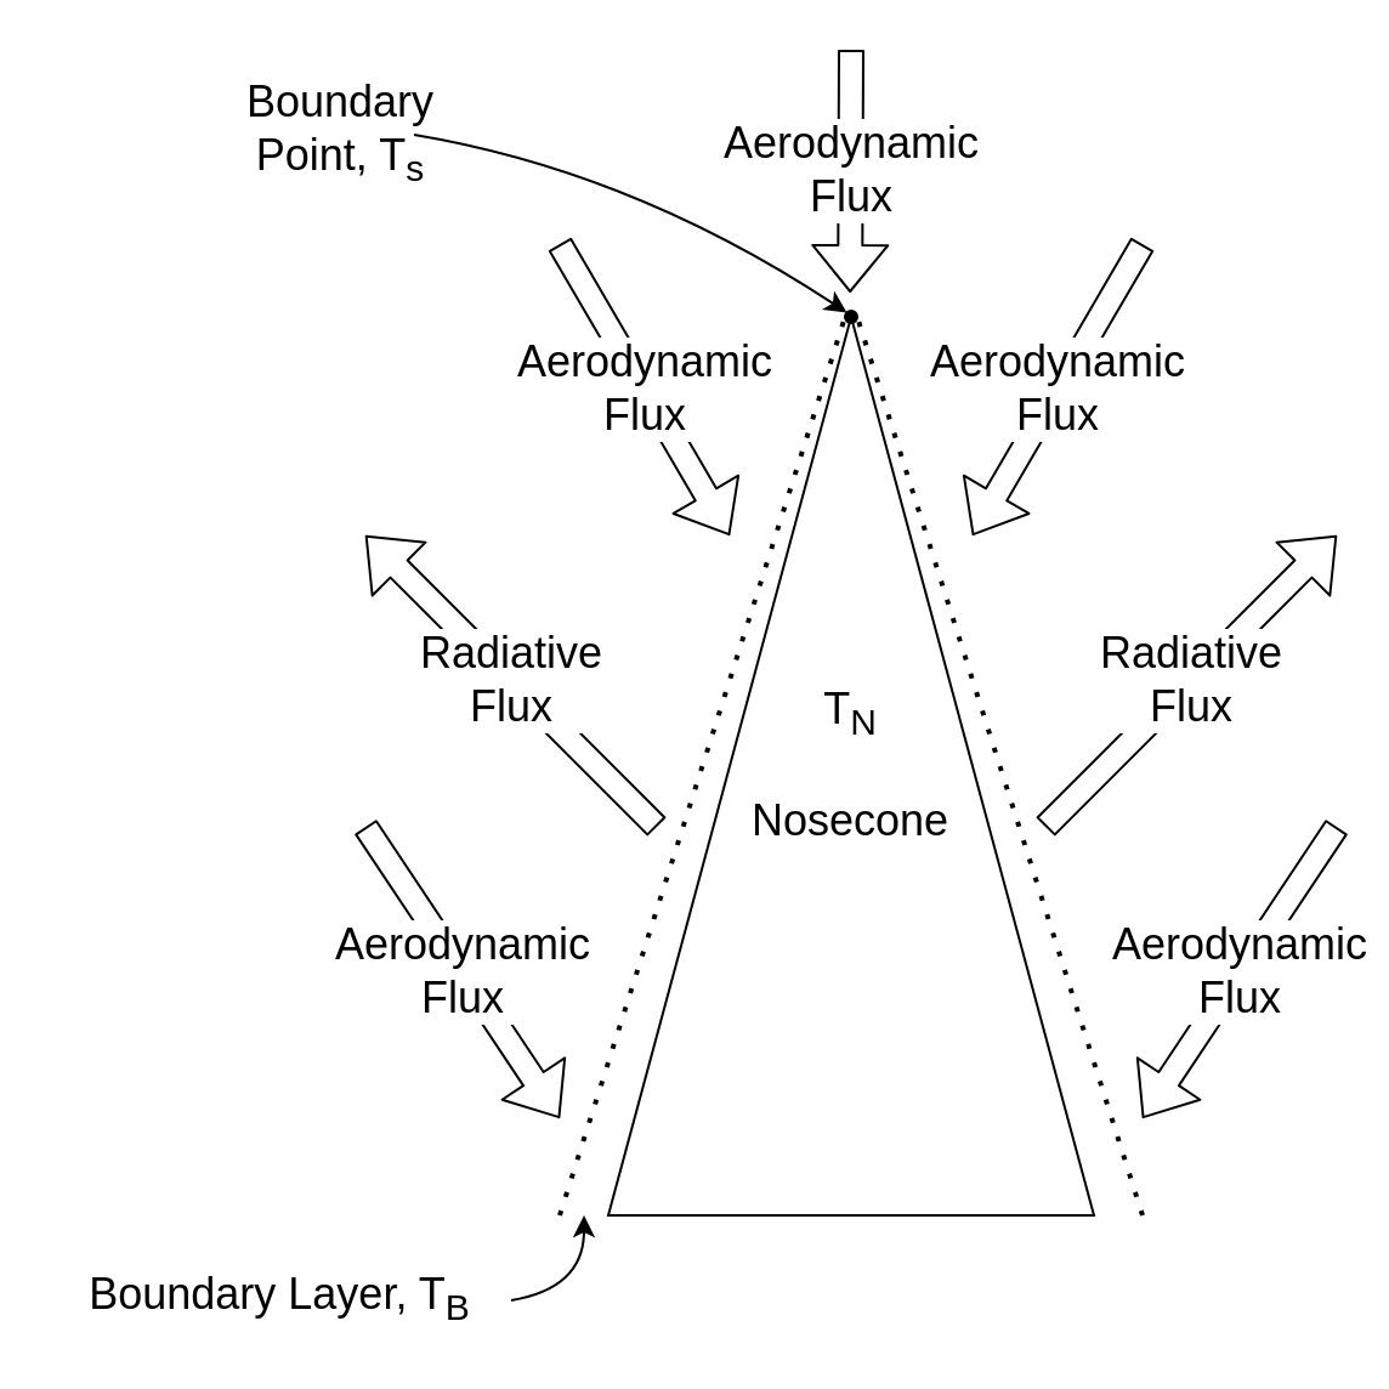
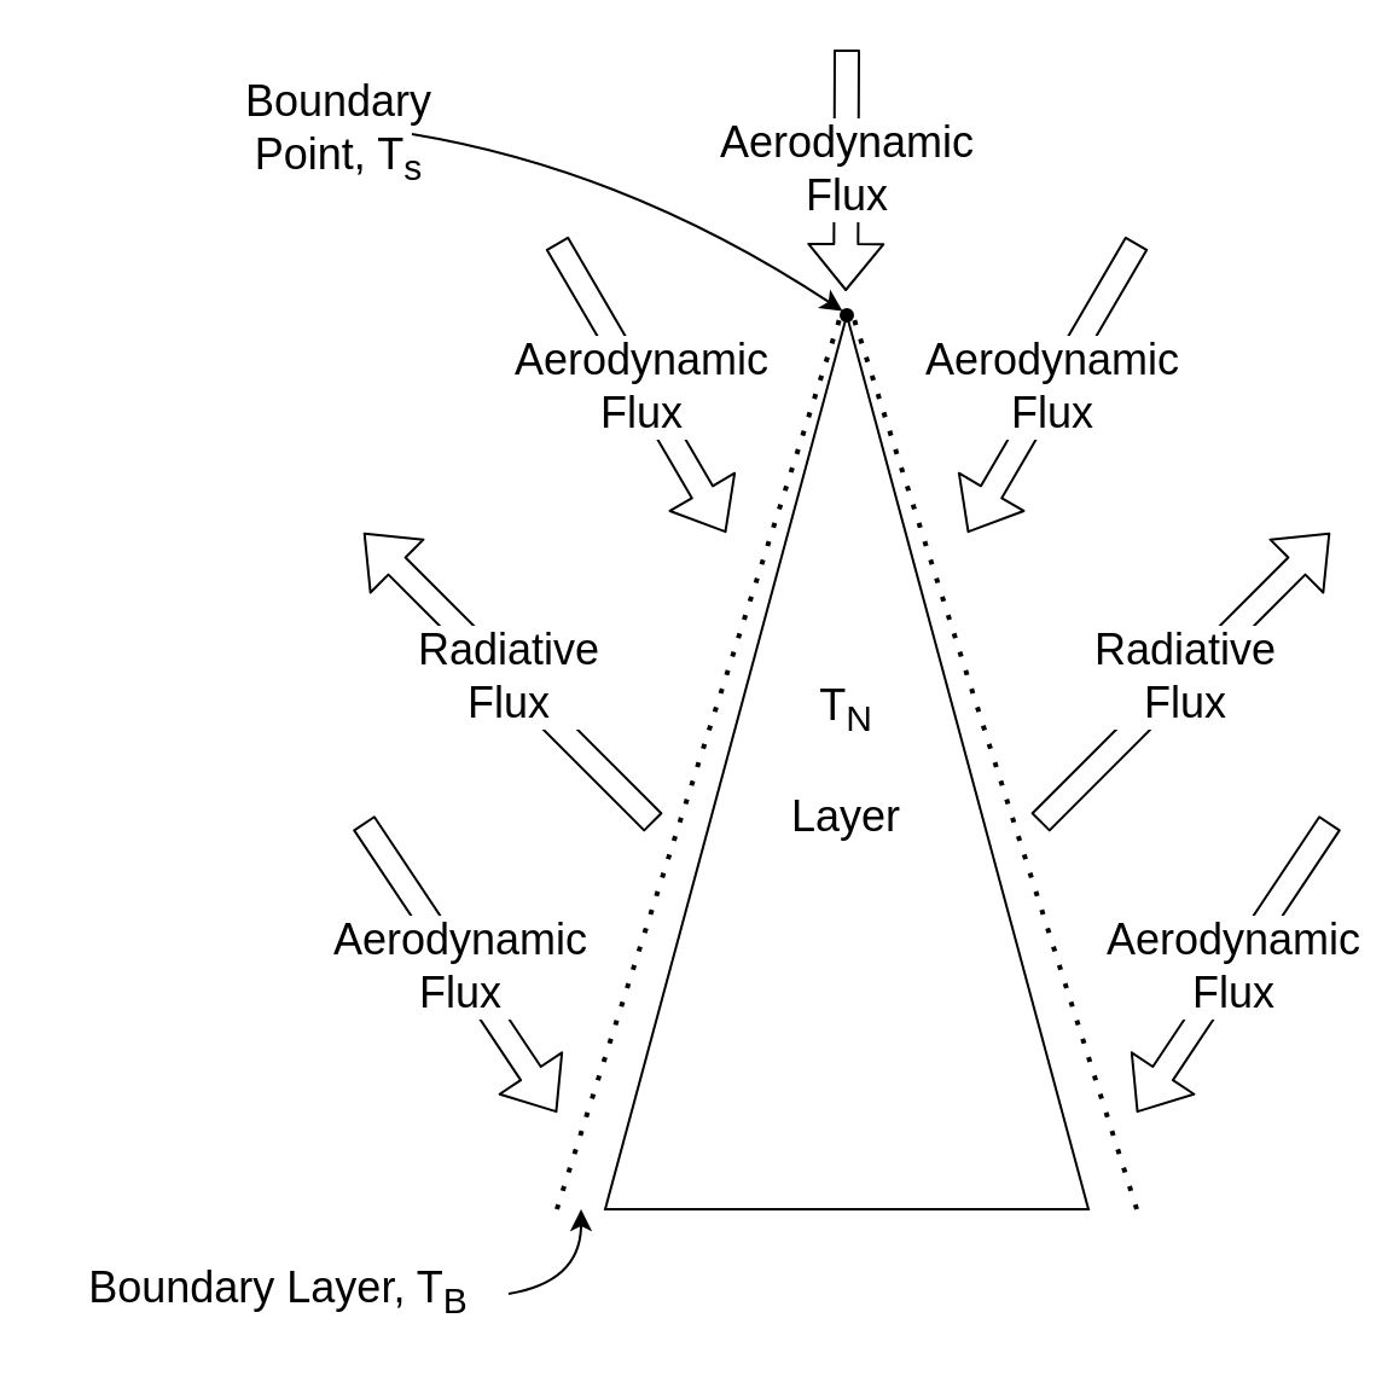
  <mxCell id="0" />
  <mxCell id="1" parent="0" />
- <mxCell id="2" value="T&lt;sub&gt;N&lt;/sub&gt;&lt;br&gt;&lt;br&gt;Nosecone" style="triangle;whiteSpace=wrap;html=1;direction=north;fontSize=18;horizontal=1;" parent="1" vertex="1"><mxGeometry x="250" y="130" width="200" height="370" as="geometry" /></mxCell>
+ <mxCell id="2" value="T&lt;sub&gt;N&lt;/sub&gt;&lt;br&gt;&lt;br&gt;Layer" style="triangle;whiteSpace=wrap;html=1;direction=north;fontSize=18;horizontal=1;" parent="1" vertex="1"><mxGeometry x="250" y="130" width="200" height="370" as="geometry" /></mxCell>
  <mxCell id="3" value="Aerodynamic &lt;br&gt;Flux" style="shape=flexArrow;endArrow=classic;html=1;fontSize=18;horizontal=1;" parent="1" edge="1"><mxGeometry width="50" height="50" relative="1" as="geometry"><mxPoint x="350" y="20" as="sourcePoint" /><mxPoint x="349.58" y="120" as="targetPoint" /></mxGeometry></mxCell>
  <mxCell id="4" value="Aerodynamic &lt;br&gt;Flux" style="shape=flexArrow;endArrow=classic;html=1;fontSize=18;horizontal=1;" parent="1" edge="1"><mxGeometry width="50" height="50" relative="1" as="geometry"><mxPoint x="230" y="100" as="sourcePoint" /><mxPoint x="300" y="220" as="targetPoint" /></mxGeometry></mxCell>
  <mxCell id="5" value="Aerodynamic &lt;br&gt;Flux" style="shape=flexArrow;endArrow=classic;html=1;fontSize=18;horizontal=1;" parent="1" edge="1"><mxGeometry width="50" height="50" relative="1" as="geometry"><mxPoint x="470" y="100" as="sourcePoint" /><mxPoint x="400" y="220" as="targetPoint" /></mxGeometry></mxCell>
  <mxCell id="6" value="Aerodynamic &lt;br&gt;Flux" style="shape=flexArrow;endArrow=classic;html=1;fontSize=18;horizontal=1;" parent="1" edge="1"><mxGeometry width="50" height="50" relative="1" as="geometry"><mxPoint x="150" y="340" as="sourcePoint" /><mxPoint x="230" y="460" as="targetPoint" /></mxGeometry></mxCell>
  <mxCell id="7" value="Aerodynamic &lt;br&gt;Flux" style="shape=flexArrow;endArrow=classic;html=1;fontSize=18;horizontal=1;" parent="1" edge="1"><mxGeometry width="50" height="50" relative="1" as="geometry"><mxPoint x="550" y="340" as="sourcePoint" /><mxPoint x="470" y="460" as="targetPoint" /></mxGeometry></mxCell>
  <mxCell id="8" value="Radiative &lt;br&gt;Flux" style="shape=flexArrow;endArrow=classic;html=1;fontSize=18;horizontal=1;" parent="1" edge="1"><mxGeometry width="50" height="50" relative="1" as="geometry"><mxPoint x="270" y="340" as="sourcePoint" /><mxPoint x="150" y="220" as="targetPoint" /></mxGeometry></mxCell>
  <mxCell id="9" value="Radiative &lt;br&gt;Flux" style="shape=flexArrow;endArrow=classic;html=1;fontSize=18;horizontal=1;" parent="1" edge="1"><mxGeometry width="50" height="50" relative="1" as="geometry"><mxPoint x="430" y="340" as="sourcePoint" /><mxPoint x="550" y="220" as="targetPoint" /></mxGeometry></mxCell>
  <mxCell id="10" value="" style="curved=1;endArrow=classic;html=1;fontSize=18;entryX=0;entryY=0;entryDx=0;entryDy=0;exitX=1;exitY=0.5;exitDx=0;exitDy=0;" parent="1" source="11" target="12" edge="1"><mxGeometry width="50" height="50" relative="1" as="geometry"><mxPoint x="140" y="60" as="sourcePoint" /><mxPoint x="130" y="20" as="targetPoint" /><Array as="points"><mxPoint x="260" y="70" /></Array></mxGeometry></mxCell>
  <mxCell id="11" value="Boundary Point, T&lt;sub&gt;s&lt;/sub&gt;" style="text;html=1;strokeColor=none;fillColor=none;align=center;verticalAlign=middle;whiteSpace=wrap;rounded=0;fontSize=18;" parent="1" vertex="1"><mxGeometry x="110" y="40" width="60" height="30" as="geometry" /></mxCell>
  <mxCell id="12" value="" style="ellipse;whiteSpace=wrap;html=1;aspect=fixed;fontSize=18;fillColor=#000000;" parent="1" vertex="1"><mxGeometry x="347.5" y="127.5" width="5" height="5" as="geometry" /></mxCell>
  <mxCell id="13" value="" style="endArrow=none;dashed=1;html=1;dashPattern=1 3;strokeWidth=2;fontSize=18;entryX=0;entryY=0.5;entryDx=0;entryDy=0;" parent="1" target="12" edge="1"><mxGeometry width="50" height="50" relative="1" as="geometry"><mxPoint x="230" y="500" as="sourcePoint" /><mxPoint x="347.5" y="127.5" as="targetPoint" /></mxGeometry></mxCell>
  <mxCell id="14" value="" style="endArrow=none;dashed=1;html=1;dashPattern=1 3;strokeWidth=2;fontSize=18;entryX=1;entryY=0.5;entryDx=0;entryDy=0;" parent="1" target="12" edge="1"><mxGeometry width="50" height="50" relative="1" as="geometry"><mxPoint x="470" y="500" as="sourcePoint" /><mxPoint x="357.5" y="137.5" as="targetPoint" /></mxGeometry></mxCell>
  <mxCell id="15" style="edgeStyle=none;html=1;exitX=1;exitY=0.5;exitDx=0;exitDy=0;fontSize=18;curved=1;" parent="1" source="16" edge="1"><mxGeometry relative="1" as="geometry"><mxPoint x="240" y="500" as="targetPoint" /><Array as="points"><mxPoint x="240" y="530" /></Array></mxGeometry></mxCell>
  <mxCell id="16" value="Boundary Layer, T&lt;sub&gt;B&lt;/sub&gt;" style="text;html=1;strokeColor=none;fillColor=none;align=center;verticalAlign=middle;whiteSpace=wrap;rounded=0;fontSize=18;" parent="1" vertex="1"><mxGeometry x="20" y="520" width="190" height="30" as="geometry" /></mxCell>
